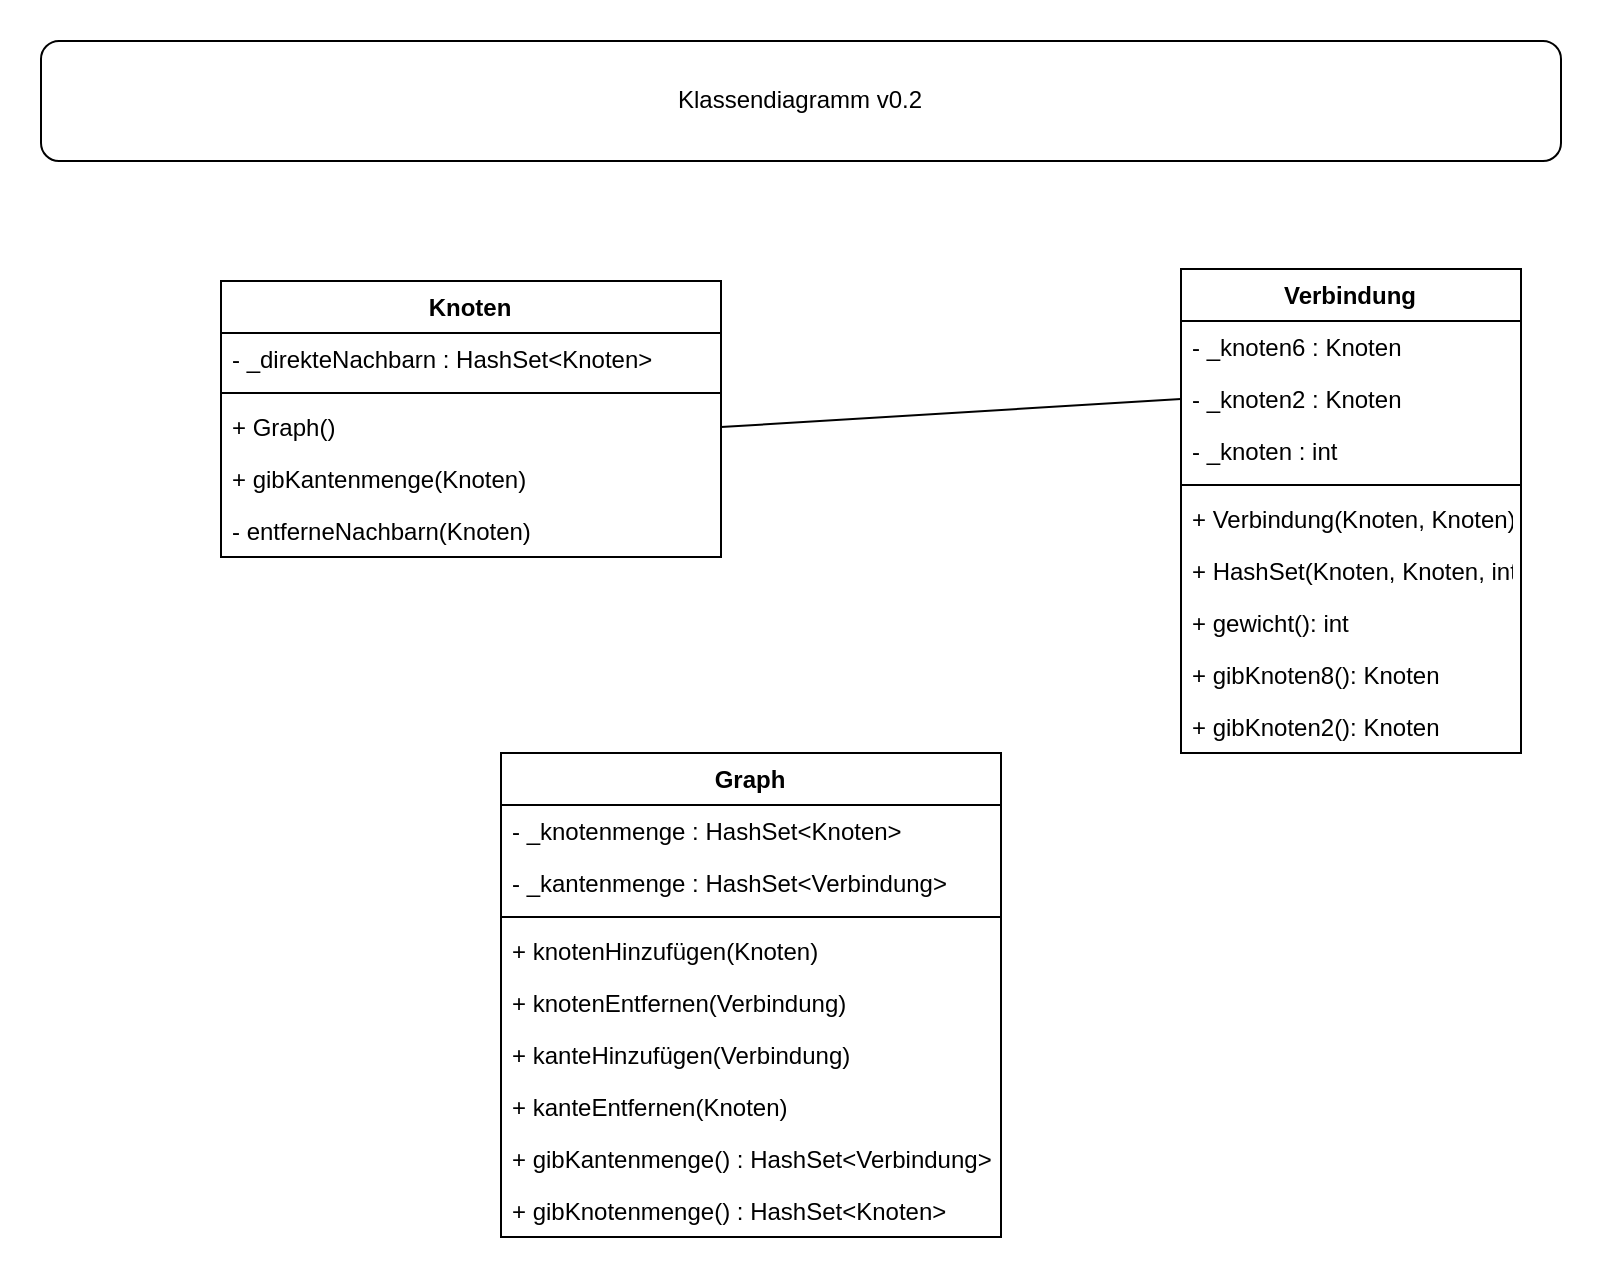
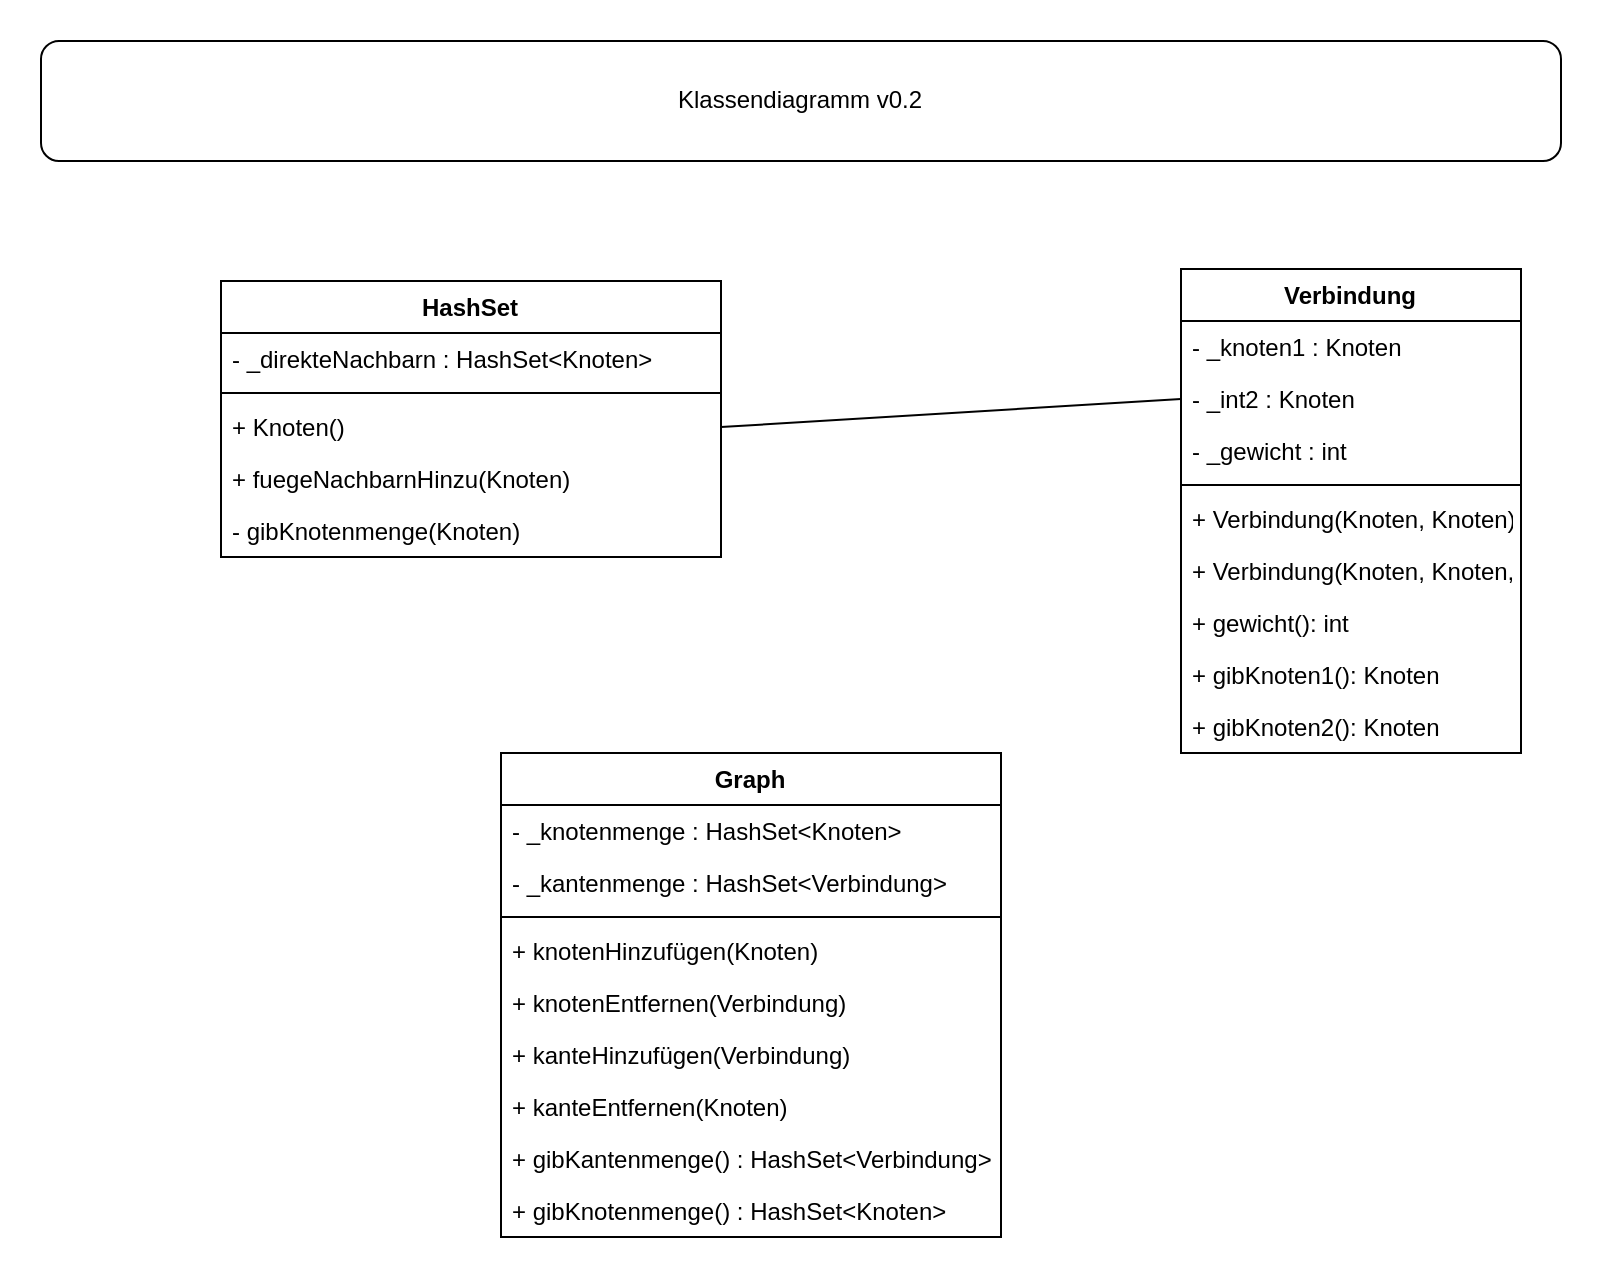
  <mxCell id="0" />
  <mxCell id="1" parent="0" />
  <mxCell id="2" value="Graph" style="swimlane;fontStyle=1;align=center;verticalAlign=top;childLayout=stackLayout;horizontal=1;startSize=26;horizontalStack=0;resizeParent=1;resizeParentMax=0;resizeLast=0;collapsible=1;marginBottom=0;" parent="1" vertex="1"><mxGeometry x="250" y="376" width="250" height="242" as="geometry" /></mxCell>
  <mxCell id="3" value="- _knotenmenge : HashSet&lt;Knoten&gt;" style="text;strokeColor=none;fillColor=none;align=left;verticalAlign=top;spacingLeft=4;spacingRight=4;overflow=hidden;rotatable=0;points=[[0,0.5],[1,0.5]];portConstraint=eastwest;" parent="2" vertex="1"><mxGeometry y="26" width="250" height="26" as="geometry" /></mxCell>
  <mxCell id="4" value="- _kantenmenge : HashSet&lt;Verbindung&gt;" style="text;strokeColor=none;fillColor=none;align=left;verticalAlign=top;spacingLeft=4;spacingRight=4;overflow=hidden;rotatable=0;points=[[0,0.5],[1,0.5]];portConstraint=eastwest;" parent="2" vertex="1"><mxGeometry y="52" width="250" height="26" as="geometry" /></mxCell>
  <mxCell id="5" value="" style="line;strokeWidth=1;fillColor=none;align=left;verticalAlign=middle;spacingTop=-1;spacingLeft=3;spacingRight=3;rotatable=0;labelPosition=right;points=[];portConstraint=eastwest;" parent="2" vertex="1"><mxGeometry y="78" width="250" height="8" as="geometry" /></mxCell>
  <mxCell id="6" value="+ knotenHinzufügen(Knoten)" style="text;strokeColor=none;fillColor=none;align=left;verticalAlign=top;spacingLeft=4;spacingRight=4;overflow=hidden;rotatable=0;points=[[0,0.5],[1,0.5]];portConstraint=eastwest;" parent="2" vertex="1"><mxGeometry y="86" width="250" height="26" as="geometry" /></mxCell>
  <mxCell id="7" value="+ knotenEntfernen(Verbindung)" style="text;strokeColor=none;fillColor=none;align=left;verticalAlign=top;spacingLeft=4;spacingRight=4;overflow=hidden;rotatable=0;points=[[0,0.5],[1,0.5]];portConstraint=eastwest;" parent="2" vertex="1"><mxGeometry y="112" width="250" height="26" as="geometry" /></mxCell>
  <mxCell id="8" value="+ kanteHinzufügen(Verbindung)" style="text;strokeColor=none;fillColor=none;align=left;verticalAlign=top;spacingLeft=4;spacingRight=4;overflow=hidden;rotatable=0;points=[[0,0.5],[1,0.5]];portConstraint=eastwest;" parent="2" vertex="1"><mxGeometry y="138" width="250" height="26" as="geometry" /></mxCell>
  <mxCell id="9" value="+ kanteEntfernen(Knoten)" style="text;strokeColor=none;fillColor=none;align=left;verticalAlign=top;spacingLeft=4;spacingRight=4;overflow=hidden;rotatable=0;points=[[0,0.5],[1,0.5]];portConstraint=eastwest;" parent="2" vertex="1"><mxGeometry y="164" width="250" height="26" as="geometry" /></mxCell>
  <mxCell id="10" value="+ gibKantenmenge() : HashSet&lt;Verbindung&gt;" style="text;strokeColor=none;fillColor=none;align=left;verticalAlign=top;spacingLeft=4;spacingRight=4;overflow=hidden;rotatable=0;points=[[0,0.5],[1,0.5]];portConstraint=eastwest;" parent="2" vertex="1"><mxGeometry y="190" width="250" height="26" as="geometry" /></mxCell>
  <mxCell id="11" value="+ gibKnotenmenge() : HashSet&lt;Knoten&gt;" style="text;strokeColor=none;fillColor=none;align=left;verticalAlign=top;spacingLeft=4;spacingRight=4;overflow=hidden;rotatable=0;points=[[0,0.5],[1,0.5]];portConstraint=eastwest;" parent="2" vertex="1"><mxGeometry y="216" width="250" height="26" as="geometry" /></mxCell>
- <mxCell id="12" value="Knoten" style="swimlane;fontStyle=1;align=center;verticalAlign=top;childLayout=stackLayout;horizontal=1;startSize=26;horizontalStack=0;resizeParent=1;resizeParentMax=0;resizeLast=0;collapsible=1;marginBottom=0;" parent="1" vertex="1"><mxGeometry x="110" y="140" width="250" height="138" as="geometry" /></mxCell>
+ <mxCell id="12" value="HashSet" style="swimlane;fontStyle=1;align=center;verticalAlign=top;childLayout=stackLayout;horizontal=1;startSize=26;horizontalStack=0;resizeParent=1;resizeParentMax=0;resizeLast=0;collapsible=1;marginBottom=0;" parent="1" vertex="1"><mxGeometry x="110" y="140" width="250" height="138" as="geometry" /></mxCell>
  <mxCell id="13" value="- _direkteNachbarn : HashSet&lt;Knoten&gt;" style="text;strokeColor=none;fillColor=none;align=left;verticalAlign=top;spacingLeft=4;spacingRight=4;overflow=hidden;rotatable=0;points=[[0,0.5],[1,0.5]];portConstraint=eastwest;" parent="12" vertex="1"><mxGeometry y="26" width="250" height="26" as="geometry" /></mxCell>
  <mxCell id="14" value="" style="line;strokeWidth=1;fillColor=none;align=left;verticalAlign=middle;spacingTop=-1;spacingLeft=3;spacingRight=3;rotatable=0;labelPosition=right;points=[];portConstraint=eastwest;" parent="12" vertex="1"><mxGeometry y="52" width="250" height="8" as="geometry" /></mxCell>
- <mxCell id="15" value="+ Graph()" style="text;strokeColor=none;fillColor=none;align=left;verticalAlign=top;spacingLeft=4;spacingRight=4;overflow=hidden;rotatable=0;points=[[0,0.5],[1,0.5]];portConstraint=eastwest;" parent="12" vertex="1"><mxGeometry y="60" width="250" height="26" as="geometry" /></mxCell>
- <mxCell id="16" value="+ gibKantenmenge(Knoten)" style="text;strokeColor=none;fillColor=none;align=left;verticalAlign=top;spacingLeft=4;spacingRight=4;overflow=hidden;rotatable=0;points=[[0,0.5],[1,0.5]];portConstraint=eastwest;" parent="12" vertex="1"><mxGeometry y="86" width="250" height="26" as="geometry" /></mxCell>
- <mxCell id="17" value="- entferneNachbarn(Knoten)" style="text;strokeColor=none;fillColor=none;align=left;verticalAlign=top;spacingLeft=4;spacingRight=4;overflow=hidden;rotatable=0;points=[[0,0.5],[1,0.5]];portConstraint=eastwest;" parent="12" vertex="1"><mxGeometry y="112" width="250" height="26" as="geometry" /></mxCell>
+ <mxCell id="15" value="+ Knoten()" style="text;strokeColor=none;fillColor=none;align=left;verticalAlign=top;spacingLeft=4;spacingRight=4;overflow=hidden;rotatable=0;points=[[0,0.5],[1,0.5]];portConstraint=eastwest;" parent="12" vertex="1"><mxGeometry y="60" width="250" height="26" as="geometry" /></mxCell>
+ <mxCell id="16" value="+ fuegeNachbarnHinzu(Knoten)" style="text;strokeColor=none;fillColor=none;align=left;verticalAlign=top;spacingLeft=4;spacingRight=4;overflow=hidden;rotatable=0;points=[[0,0.5],[1,0.5]];portConstraint=eastwest;" parent="12" vertex="1"><mxGeometry y="86" width="250" height="26" as="geometry" /></mxCell>
+ <mxCell id="17" value="- gibKnotenmenge(Knoten)" style="text;strokeColor=none;fillColor=none;align=left;verticalAlign=top;spacingLeft=4;spacingRight=4;overflow=hidden;rotatable=0;points=[[0,0.5],[1,0.5]];portConstraint=eastwest;" parent="12" vertex="1"><mxGeometry y="112" width="250" height="26" as="geometry" /></mxCell>
  <mxCell id="18" value="Verbindung" style="swimlane;fontStyle=1;align=center;verticalAlign=top;childLayout=stackLayout;horizontal=1;startSize=26;horizontalStack=0;resizeParent=1;resizeParentMax=0;resizeLast=0;collapsible=1;marginBottom=0;" parent="1" vertex="1"><mxGeometry x="590" y="134" width="170" height="242" as="geometry" /></mxCell>
- <mxCell id="19" value="- _knoten6 : Knoten" style="text;strokeColor=none;fillColor=none;align=left;verticalAlign=top;spacingLeft=4;spacingRight=4;overflow=hidden;rotatable=0;points=[[0,0.5],[1,0.5]];portConstraint=eastwest;" parent="18" vertex="1"><mxGeometry y="26" width="170" height="26" as="geometry" /></mxCell>
- <mxCell id="20" value="- _knoten2 : Knoten" style="text;strokeColor=none;fillColor=none;align=left;verticalAlign=top;spacingLeft=4;spacingRight=4;overflow=hidden;rotatable=0;points=[[0,0.5],[1,0.5]];portConstraint=eastwest;" parent="18" vertex="1"><mxGeometry y="52" width="170" height="26" as="geometry" /></mxCell>
- <mxCell id="21" value="- _knoten : int" style="text;strokeColor=none;fillColor=none;align=left;verticalAlign=top;spacingLeft=4;spacingRight=4;overflow=hidden;rotatable=0;points=[[0,0.5],[1,0.5]];portConstraint=eastwest;" parent="18" vertex="1"><mxGeometry y="78" width="170" height="26" as="geometry" /></mxCell>
+ <mxCell id="19" value="- _knoten1 : Knoten" style="text;strokeColor=none;fillColor=none;align=left;verticalAlign=top;spacingLeft=4;spacingRight=4;overflow=hidden;rotatable=0;points=[[0,0.5],[1,0.5]];portConstraint=eastwest;" parent="18" vertex="1"><mxGeometry y="26" width="170" height="26" as="geometry" /></mxCell>
+ <mxCell id="20" value="- _int2 : Knoten" style="text;strokeColor=none;fillColor=none;align=left;verticalAlign=top;spacingLeft=4;spacingRight=4;overflow=hidden;rotatable=0;points=[[0,0.5],[1,0.5]];portConstraint=eastwest;" parent="18" vertex="1"><mxGeometry y="52" width="170" height="26" as="geometry" /></mxCell>
+ <mxCell id="21" value="- _gewicht : int" style="text;strokeColor=none;fillColor=none;align=left;verticalAlign=top;spacingLeft=4;spacingRight=4;overflow=hidden;rotatable=0;points=[[0,0.5],[1,0.5]];portConstraint=eastwest;" parent="18" vertex="1"><mxGeometry y="78" width="170" height="26" as="geometry" /></mxCell>
  <mxCell id="22" value="" style="line;strokeWidth=1;fillColor=none;align=left;verticalAlign=middle;spacingTop=-1;spacingLeft=3;spacingRight=3;rotatable=0;labelPosition=right;points=[];portConstraint=eastwest;" parent="18" vertex="1"><mxGeometry y="104" width="170" height="8" as="geometry" /></mxCell>
  <mxCell id="23" value="+ Verbindung(Knoten, Knoten)&#10;" style="text;strokeColor=none;fillColor=none;align=left;verticalAlign=top;spacingLeft=4;spacingRight=4;overflow=hidden;rotatable=0;points=[[0,0.5],[1,0.5]];portConstraint=eastwest;" parent="18" vertex="1"><mxGeometry y="112" width="170" height="26" as="geometry" /></mxCell>
- <mxCell id="24" value="+ HashSet(Knoten, Knoten, int)" style="text;strokeColor=none;fillColor=none;align=left;verticalAlign=top;spacingLeft=4;spacingRight=4;overflow=hidden;rotatable=0;points=[[0,0.5],[1,0.5]];portConstraint=eastwest;" parent="18" vertex="1"><mxGeometry y="138" width="170" height="26" as="geometry" /></mxCell>
+ <mxCell id="24" value="+ Verbindung(Knoten, Knoten, int)" style="text;strokeColor=none;fillColor=none;align=left;verticalAlign=top;spacingLeft=4;spacingRight=4;overflow=hidden;rotatable=0;points=[[0,0.5],[1,0.5]];portConstraint=eastwest;" parent="18" vertex="1"><mxGeometry y="138" width="170" height="26" as="geometry" /></mxCell>
  <mxCell id="25" value="+ gewicht(): int" style="text;strokeColor=none;fillColor=none;align=left;verticalAlign=top;spacingLeft=4;spacingRight=4;overflow=hidden;rotatable=0;points=[[0,0.5],[1,0.5]];portConstraint=eastwest;" parent="18" vertex="1"><mxGeometry y="164" width="170" height="26" as="geometry" /></mxCell>
- <mxCell id="26" value="+ gibKnoten8(): Knoten" style="text;strokeColor=none;fillColor=none;align=left;verticalAlign=top;spacingLeft=4;spacingRight=4;overflow=hidden;rotatable=0;points=[[0,0.5],[1,0.5]];portConstraint=eastwest;" parent="18" vertex="1"><mxGeometry y="190" width="170" height="26" as="geometry" /></mxCell>
+ <mxCell id="26" value="+ gibKnoten1(): Knoten" style="text;strokeColor=none;fillColor=none;align=left;verticalAlign=top;spacingLeft=4;spacingRight=4;overflow=hidden;rotatable=0;points=[[0,0.5],[1,0.5]];portConstraint=eastwest;" parent="18" vertex="1"><mxGeometry y="190" width="170" height="26" as="geometry" /></mxCell>
  <mxCell id="27" value="+ gibKnoten2(): Knoten" style="text;strokeColor=none;fillColor=none;align=left;verticalAlign=top;spacingLeft=4;spacingRight=4;overflow=hidden;rotatable=0;points=[[0,0.5],[1,0.5]];portConstraint=eastwest;" parent="18" vertex="1"><mxGeometry y="216" width="170" height="26" as="geometry" /></mxCell>
  <mxCell id="28" value="Klassendiagramm v0.2" style="rounded=1;whiteSpace=wrap;html=1;" parent="1" vertex="1"><mxGeometry x="20" y="20" width="760" height="60" as="geometry" /></mxCell>
  <mxCell id="29" value="" style="endArrow=none;endFill=1;endSize=12;html=1;rounded=0;exitX=0;exitY=0.5;exitDx=0;exitDy=0;entryX=1;entryY=0.5;entryDx=0;entryDy=0;" edge="1" parent="1" source="20" target="15"><mxGeometry width="160" relative="1" as="geometry"><mxPoint x="350" y="267.5" as="sourcePoint" /><mxPoint x="565" y="150.5" as="targetPoint" /></mxGeometry></mxCell>
